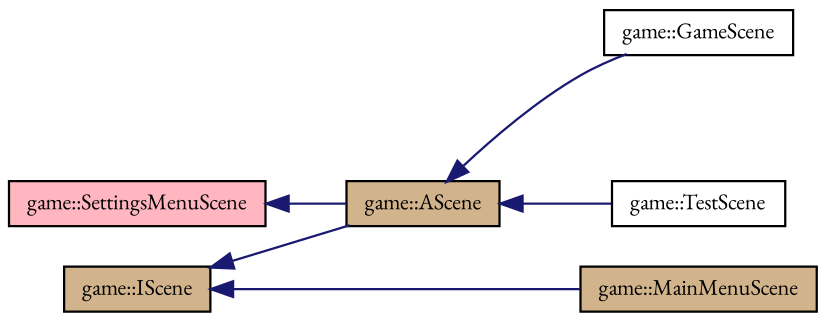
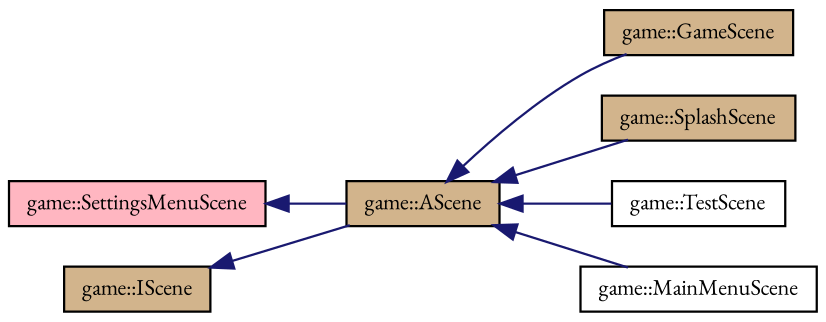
  digraph {
    fontname="EB Garamond"
    rankdir=LR
    node [color=black fillcolor=tan fontname="EB Garamond" fontsize=10 shape=record style=filled]
    edge [color=midnightblue dir=back fontname="EB Garamond" fontsize=10 labelfontname=Helvetica labelfontsize=10 style=solid]
    n1 [fontcolor=black height=0.2 label="game::IScene" width=0.4]
    n2 [height=0.2 label="game::AScene" width=0.4]
-   n3 [fillcolor=white height=0.2 label="game::GameScene" width=0.4]
-   n4 [height=0.2 label="game::MainMenuScene" width=0.4]
+   n3 [height=0.2 label="game::GameScene" width=0.4]
+   n4 [fillcolor=white height=0.2 label="game::MainMenuScene" width=0.4]
+   n5 [height=0.2 label="game::SplashScene" width=0.4]
    n6 [fillcolor=white height=0.2 label="game::TestScene" width=0.4]
    n7 [fillcolor=lightpink height=0.2 label="game::SettingsMenuScene" width=0.4]
    n1 -> n2
    n2 -> n3
-   n1 -> n4
+   n2 -> n4
+   n2 -> n5
    n2 -> n6
    n7 -> n2
  }
